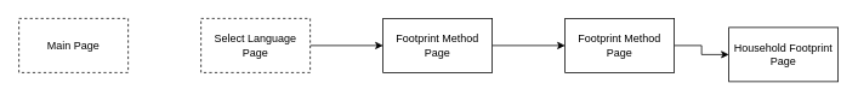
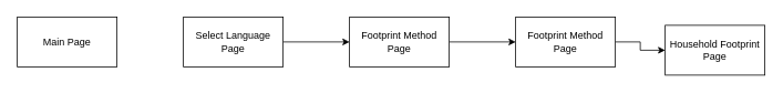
  <mxCell id="0" />
  <mxCell id="1" parent="0" />
- <mxCell id="2" value="Main Page" style="rounded=0;whiteSpace=wrap;html=1;dashed=1;" vertex="1" parent="1"><mxGeometry x="20" y="20" width="120" height="60" as="geometry" /></mxCell>
+ <mxCell id="2" value="Main Page" style="rounded=0;whiteSpace=wrap;html=1;" vertex="1" parent="1"><mxGeometry x="20" y="20" width="120" height="60" as="geometry" /></mxCell>
  <mxCell id="3" value="" style="edgeStyle=orthogonalEdgeStyle;rounded=0;orthogonalLoop=1;jettySize=auto;html=1;" edge="1" parent="1" source="4" target="6"><mxGeometry relative="1" as="geometry" /></mxCell>
- <mxCell id="4" value="Select Language Page" style="rounded=0;whiteSpace=wrap;html=1;dashed=1;" vertex="1" parent="1"><mxGeometry x="220" y="20" width="120" height="60" as="geometry" /></mxCell>
+ <mxCell id="4" value="Select Language Page" style="rounded=0;whiteSpace=wrap;html=1;" vertex="1" parent="1"><mxGeometry x="220" y="20" width="120" height="60" as="geometry" /></mxCell>
  <mxCell id="5" value="" style="edgeStyle=orthogonalEdgeStyle;rounded=0;orthogonalLoop=1;jettySize=auto;html=1;" edge="1" parent="1" source="6" target="8"><mxGeometry relative="1" as="geometry" /></mxCell>
  <mxCell id="6" value="Footprint Method Page" style="rounded=0;whiteSpace=wrap;html=1;" vertex="1" parent="1"><mxGeometry x="420" y="20" width="120" height="60" as="geometry" /></mxCell>
  <mxCell id="7" value="" style="edgeStyle=orthogonalEdgeStyle;rounded=0;orthogonalLoop=1;jettySize=auto;html=1;" edge="1" parent="1" source="8" target="9"><mxGeometry relative="1" as="geometry" /></mxCell>
  <mxCell id="8" value="Footprint Method Page" style="rounded=0;whiteSpace=wrap;html=1;" vertex="1" parent="1"><mxGeometry x="620" y="20" width="120" height="60" as="geometry" /></mxCell>
  <mxCell id="9" value="Household Footprint Page" style="rounded=0;whiteSpace=wrap;html=1;" vertex="1" parent="1"><mxGeometry x="800" y="30" width="120" height="60" as="geometry" /></mxCell>
